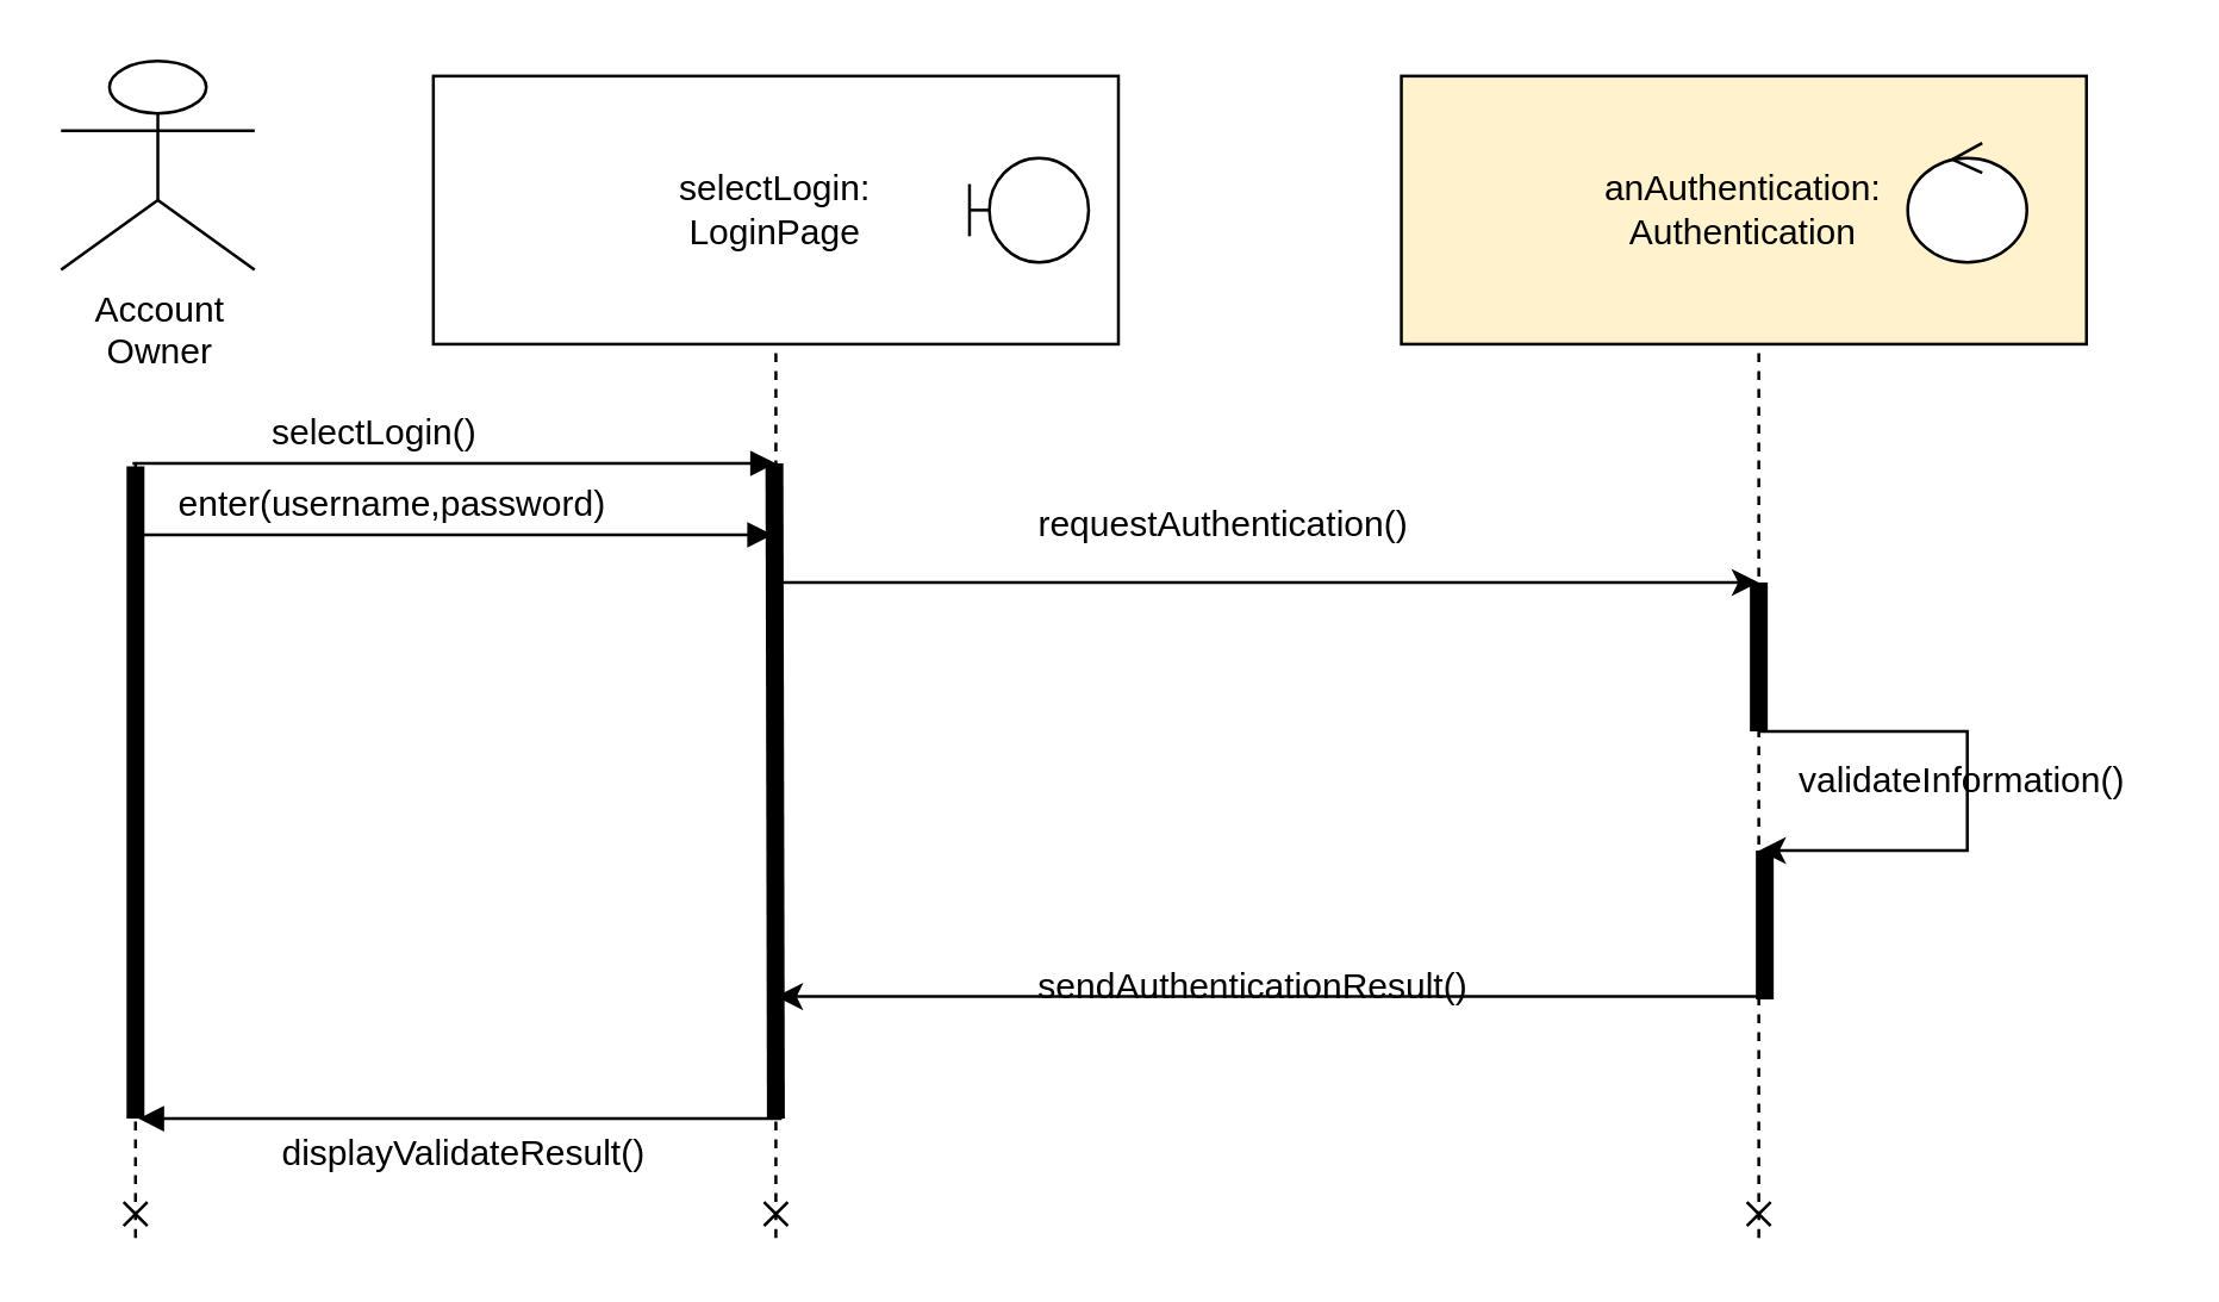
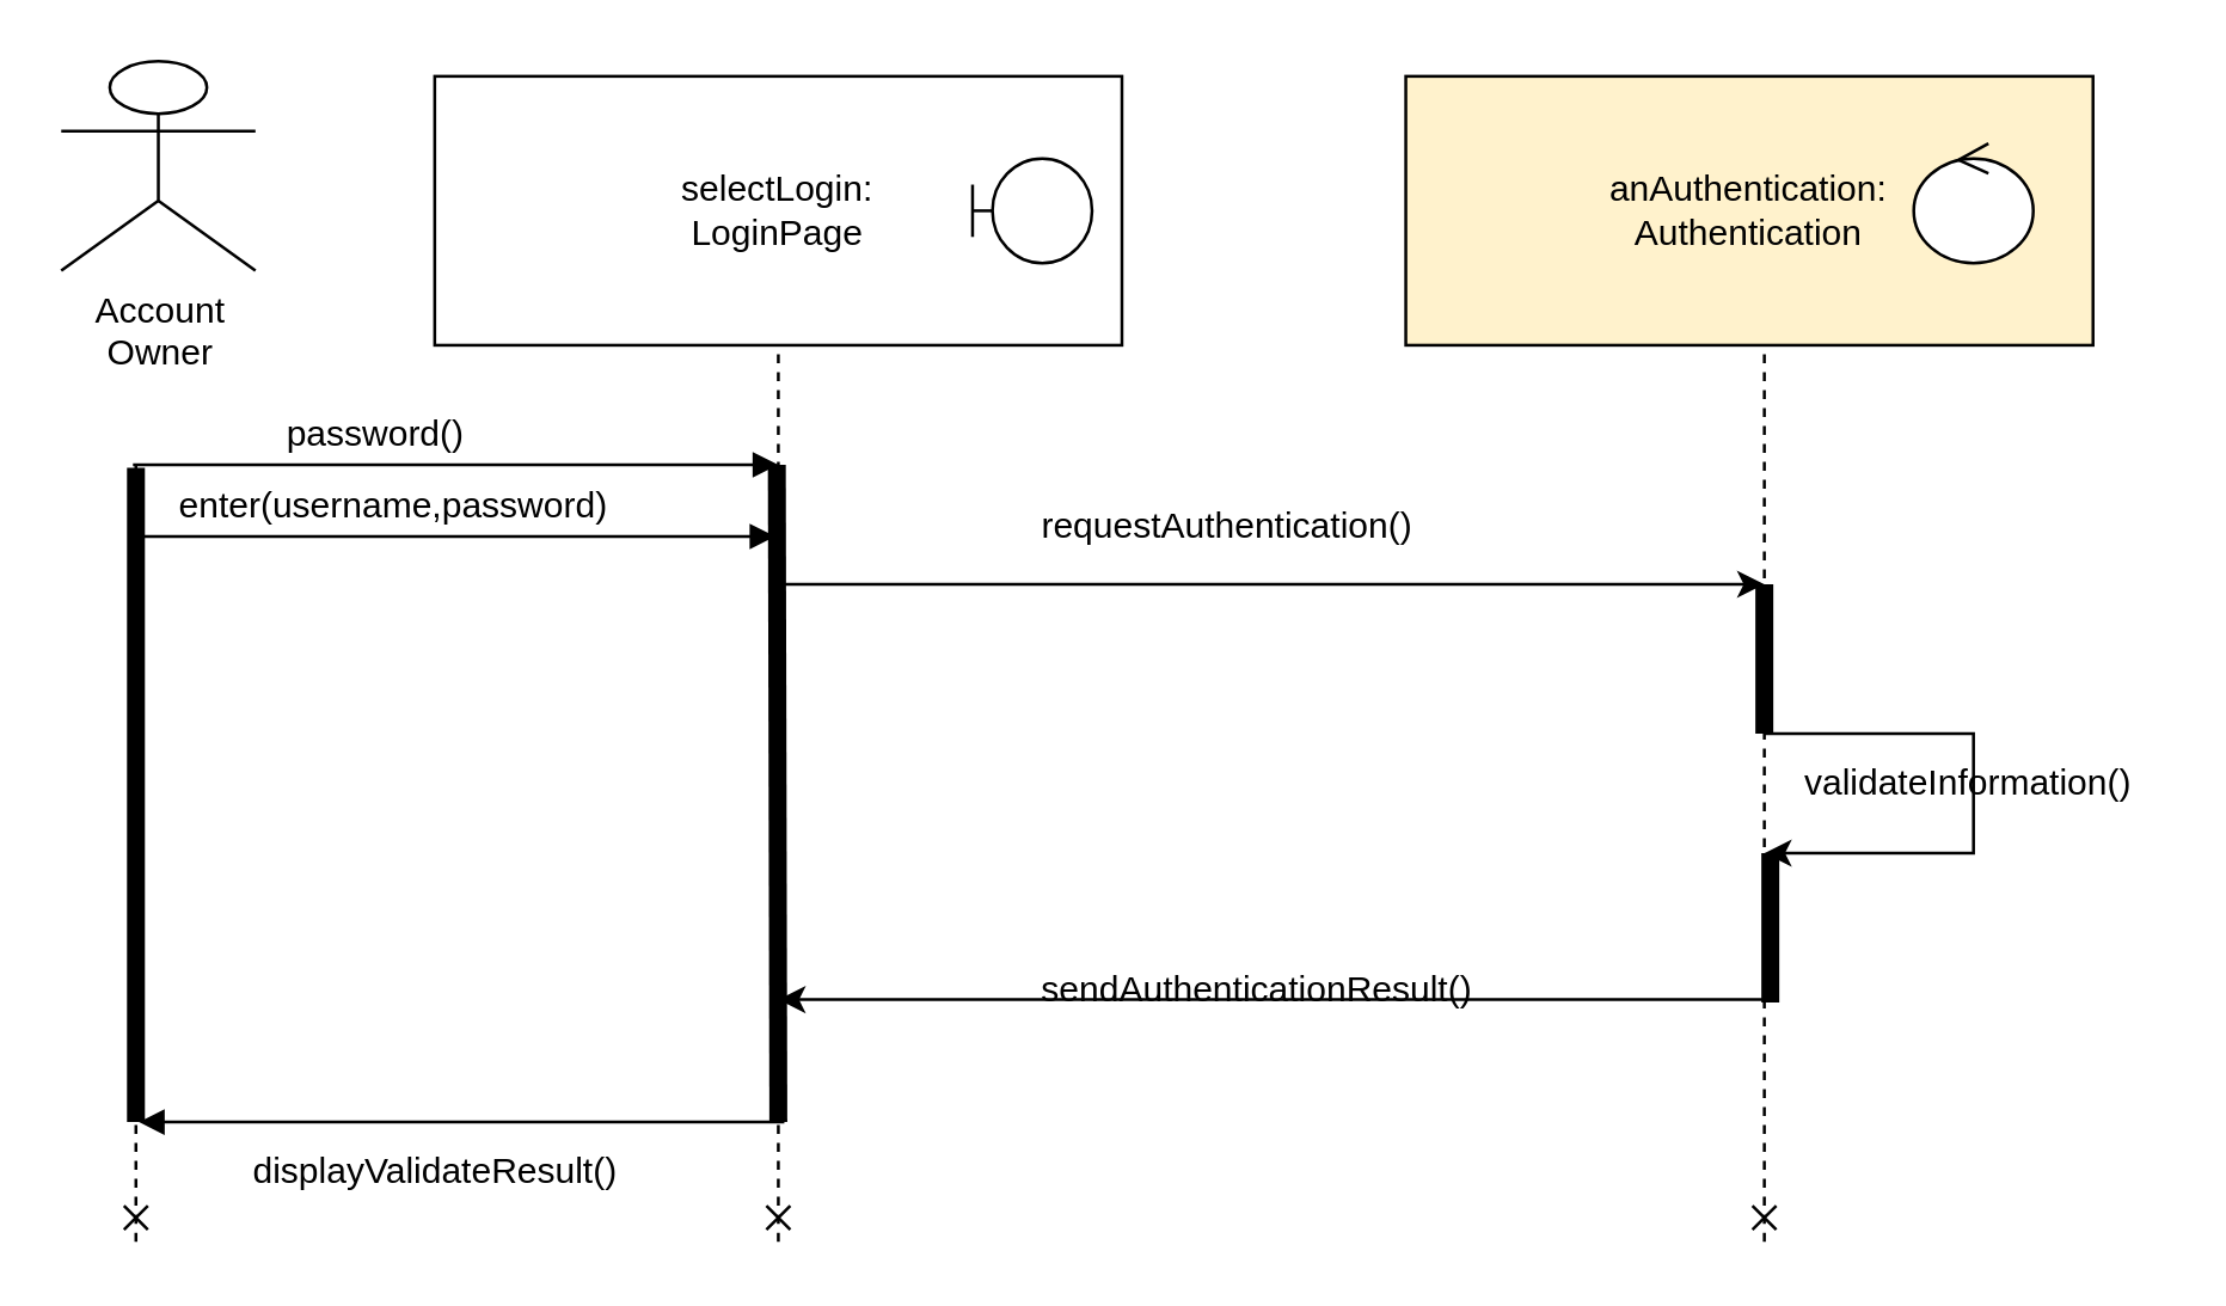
  <mxCell id="0" />
  <mxCell id="1" parent="0" />
  <mxCell id="2" value="selectLogin:&lt;div&gt;LoginPage&lt;/div&gt;" style="html=1;whiteSpace=wrap;" parent="1" vertex="1"><mxGeometry x="145" y="25" width="230" height="90" as="geometry" /></mxCell>
  <mxCell id="3" value="" style="shape=umlBoundary;whiteSpace=wrap;html=1;" parent="1" vertex="1"><mxGeometry x="325" y="52.5" width="40" height="35" as="geometry" /></mxCell>
  <mxCell id="4" value="anAuthentication:&lt;div&gt;Authentication&lt;/div&gt;" style="html=1;whiteSpace=wrap;fillColor=#fff2cc;" parent="1" vertex="1"><mxGeometry x="470" y="25" width="230" height="90" as="geometry" /></mxCell>
  <mxCell id="5" value="" style="ellipse;shape=umlControl;whiteSpace=wrap;html=1;" parent="1" vertex="1"><mxGeometry x="640" y="47.5" width="40" height="40" as="geometry" /></mxCell>
  <mxCell id="6" value="Account&lt;div&gt;Owner&lt;/div&gt;" style="shape=umlActor;verticalLabelPosition=bottom;verticalAlign=top;html=1;" parent="1" vertex="1"><mxGeometry x="20" y="20" width="65" height="70" as="geometry" /></mxCell>
  <mxCell id="7" value="" style="endArrow=none;html=1;rounded=0;entryX=0.5;entryY=1;entryDx=0;entryDy=0;dashed=1;startArrow=cross;startFill=0;" parent="1" target="2" edge="1"><mxGeometry width="50" height="50" relative="1" as="geometry"><mxPoint x="260" y="415" as="sourcePoint" /><mxPoint x="370" y="205" as="targetPoint" /></mxGeometry></mxCell>
  <mxCell id="8" value="" style="endArrow=none;html=1;rounded=0;entryX=0.5;entryY=1;entryDx=0;entryDy=0;dashed=1;endFill=0;startArrow=cross;startFill=0;" parent="1" edge="1"><mxGeometry width="50" height="50" relative="1" as="geometry"><mxPoint x="45" y="415" as="sourcePoint" /><mxPoint x="45" y="155" as="targetPoint" /></mxGeometry></mxCell>
  <mxCell id="9" value="" style="endArrow=none;html=1;rounded=0;entryX=0.5;entryY=1;entryDx=0;entryDy=0;dashed=1;startArrow=cross;startFill=0;" parent="1" edge="1"><mxGeometry width="50" height="50" relative="1" as="geometry"><mxPoint x="590" y="415" as="sourcePoint" /><mxPoint x="590" y="115" as="targetPoint" /></mxGeometry></mxCell>
  <mxCell id="10" value="" style="endArrow=none;html=1;rounded=0;strokeWidth=6;" parent="1" edge="1"><mxGeometry width="50" height="50" relative="1" as="geometry"><mxPoint x="45" y="375" as="sourcePoint" /><mxPoint x="45" y="156" as="targetPoint" /></mxGeometry></mxCell>
  <mxCell id="11" value="" style="endArrow=none;html=1;rounded=0;strokeWidth=6;" parent="1" edge="1"><mxGeometry width="50" height="50" relative="1" as="geometry"><mxPoint x="260" y="375" as="sourcePoint" /><mxPoint x="259.5" y="155" as="targetPoint" /></mxGeometry></mxCell>
  <mxCell id="12" value="" style="endArrow=block;html=1;rounded=0;endFill=1;" parent="1" edge="1"><mxGeometry width="50" height="50" relative="1" as="geometry"><mxPoint x="44" y="155" as="sourcePoint" /><mxPoint x="260" y="155" as="targetPoint" /></mxGeometry></mxCell>
- <mxCell id="13" value="selectLogin()" style="text;html=1;align=center;verticalAlign=middle;resizable=0;points=[];autosize=1;strokeColor=none;fillColor=none;" parent="1" vertex="1"><mxGeometry x="80" y="130" width="90" height="30" as="geometry" /></mxCell>
+ <mxCell id="13" value="password()" style="text;html=1;align=center;verticalAlign=middle;resizable=0;points=[];autosize=1;strokeColor=none;fillColor=none;" parent="1" vertex="1"><mxGeometry x="80" y="130" width="90" height="30" as="geometry" /></mxCell>
  <mxCell id="14" value="" style="endArrow=block;html=1;rounded=0;endFill=1;" parent="1" edge="1"><mxGeometry width="50" height="50" relative="1" as="geometry"><mxPoint x="43" y="179" as="sourcePoint" /><mxPoint x="259" y="179" as="targetPoint" /></mxGeometry></mxCell>
  <mxCell id="15" value="enter(username,password)" style="text;html=1;align=center;verticalAlign=middle;resizable=0;points=[];autosize=1;strokeColor=none;fillColor=none;" parent="1" vertex="1"><mxGeometry x="46" y="154" width="170" height="30" as="geometry" /></mxCell>
  <mxCell id="16" value="" style="endArrow=none;html=1;rounded=0;strokeWidth=6;" parent="1" edge="1"><mxGeometry width="50" height="50" relative="1" as="geometry"><mxPoint x="590" y="245" as="sourcePoint" /><mxPoint x="590" y="195" as="targetPoint" /></mxGeometry></mxCell>
  <mxCell id="17" value="" style="endArrow=classic;html=1;rounded=0;" parent="1" edge="1"><mxGeometry width="50" height="50" relative="1" as="geometry"><mxPoint x="260" y="195" as="sourcePoint" /><mxPoint x="590" y="195" as="targetPoint" /></mxGeometry></mxCell>
  <mxCell id="18" value="requestAuthentication()" style="text;html=1;align=center;verticalAlign=middle;resizable=0;points=[];autosize=1;strokeColor=none;fillColor=none;" parent="1" vertex="1"><mxGeometry x="335" y="161" width="150" height="30" as="geometry" /></mxCell>
  <mxCell id="19" value="validateInformation()" style="text;html=1;align=center;verticalAlign=middle;resizable=0;points=[];autosize=1;strokeColor=none;fillColor=none;" parent="1" vertex="1"><mxGeometry x="593" y="247" width="130" height="30" as="geometry" /></mxCell>
  <mxCell id="20" value="" style="endArrow=classic;html=1;rounded=0;edgeStyle=orthogonalEdgeStyle;" parent="1" edge="1"><mxGeometry width="50" height="50" relative="1" as="geometry"><mxPoint x="590" y="245" as="sourcePoint" /><mxPoint x="590" y="285" as="targetPoint" /><Array as="points"><mxPoint x="660" y="245" /><mxPoint x="660" y="285" /></Array></mxGeometry></mxCell>
  <mxCell id="21" value="" style="endArrow=none;html=1;rounded=0;strokeWidth=6;" parent="1" edge="1"><mxGeometry width="50" height="50" relative="1" as="geometry"><mxPoint x="592" y="335" as="sourcePoint" /><mxPoint x="592" y="285" as="targetPoint" /></mxGeometry></mxCell>
  <mxCell id="22" value="" style="endArrow=classic;html=1;rounded=0;" parent="1" edge="1"><mxGeometry width="50" height="50" relative="1" as="geometry"><mxPoint x="590" y="334" as="sourcePoint" /><mxPoint x="260" y="334" as="targetPoint" /></mxGeometry></mxCell>
  <mxCell id="23" value="sendAuthenticationResult()" style="text;html=1;align=center;verticalAlign=middle;resizable=0;points=[];autosize=1;strokeColor=none;fillColor=none;" parent="1" vertex="1"><mxGeometry x="335" y="316" width="170" height="30" as="geometry" /></mxCell>
  <mxCell id="24" value="" style="endArrow=none;html=1;rounded=0;startArrow=block;startFill=1;endFill=0;" parent="1" edge="1"><mxGeometry width="50" height="50" relative="1" as="geometry"><mxPoint x="46" y="375" as="sourcePoint" /><mxPoint x="262" y="375" as="targetPoint" /></mxGeometry></mxCell>
- <mxCell id="25" value="displayValidateResult()" style="text;html=1;align=center;verticalAlign=middle;resizable=0;points=[];autosize=1;strokeColor=none;fillColor=none;" parent="1" vertex="1"><mxGeometry x="80" y="372" width="150" height="30" as="geometry" /></mxCell>
+ <mxCell id="25" value="displayValidateResult()" style="text;html=1;align=center;verticalAlign=middle;resizable=0;points=[];autosize=1;strokeColor=none;fillColor=none;" parent="1" vertex="1"><mxGeometry x="70" y="377" width="150" height="30" as="geometry" /></mxCell>
